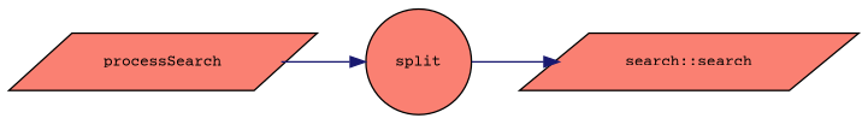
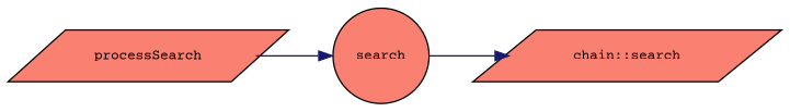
  digraph {
    fontname="Courier Prime"
    rankdir=LR
    node [color=black fillcolor=salmon fontname="Courier Prime" fontsize=10 shape=parallelogram style=filled]
    edge [color=midnightblue fontname="Courier Prime" fontsize=10 labelfontname=Helvetica labelfontsize=10 style=solid]
    n1 [fontcolor=black height=0.2 label=processSearch width=0.4]
-   n2 [height=0.2 label=split shape=circle width=0.4]
-   n3 [height=0.2 label="search::search" width=0.4]
+   n2 [height=0.2 label=search shape=circle width=0.4]
+   n3 [height=0.2 label="chain::search" width=0.4]
    n1 -> n2
    n2 -> n3
  }
